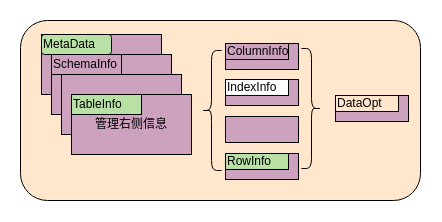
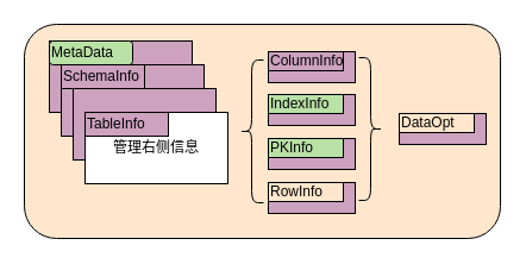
  <mxCell id="0" />
  <mxCell id="1" parent="0" />
  <mxCell id="2" value="" style="rounded=1;whiteSpace=wrap;html=1;shadow=0;fillColor=#FFE6CC;" parent="1" vertex="1"><mxGeometry x="20" y="20" width="400" height="180" as="geometry" /></mxCell>
  <mxCell id="3" value="" style="rounded=0;whiteSpace=wrap;html=1;fillColor=#CDA2BE;" parent="1" vertex="1"><mxGeometry x="41" y="34" width="120" height="60" as="geometry" /></mxCell>
  <mxCell id="4" value="MetaData" style="whiteSpace=wrap;html=1;align=left;fillColor=#B9E0A5;rounded=1;" parent="1" vertex="1"><mxGeometry x="41" y="34" width="70" height="20" as="geometry" /></mxCell>
  <mxCell id="5" value="" style="rounded=0;whiteSpace=wrap;html=1;fillColor=#CDA2BE;" parent="1" vertex="1"><mxGeometry x="51" y="54" width="120" height="60" as="geometry" /></mxCell>
  <mxCell id="6" value="SchemaInfo" style="rounded=0;whiteSpace=wrap;html=1;align=left;fillColor=#cda2be;" parent="1" vertex="1"><mxGeometry x="51" y="54" width="70" height="20" as="geometry" /></mxCell>
  <mxCell id="7" value="" style="rounded=0;whiteSpace=wrap;html=1;fillColor=#CDA2BE;" parent="1" vertex="1"><mxGeometry x="61" y="74" width="120" height="60" as="geometry" /></mxCell>
- <mxCell id="8" value="管理右侧信息" style="rounded=0;whiteSpace=wrap;html=1;fillColor=#CDA2BE;" parent="1" vertex="1"><mxGeometry x="71" y="94" width="120" height="60" as="geometry" /></mxCell>
- <mxCell id="9" value="TableInfo" style="rounded=0;whiteSpace=wrap;html=1;align=left;fillColor=#B9E0A5;" parent="1" vertex="1"><mxGeometry x="71" y="94" width="70" height="20" as="geometry" /></mxCell>
+ <mxCell id="8" value="管理右侧信息" style="rounded=0;whiteSpace=wrap;html=1;fillColor=#ffffff;" parent="1" vertex="1"><mxGeometry x="71" y="94" width="120" height="60" as="geometry" /></mxCell>
+ <mxCell id="9" value="TableInfo" style="rounded=0;whiteSpace=wrap;html=1;align=left;fillColor=#cda2be;" parent="1" vertex="1"><mxGeometry x="71" y="94" width="70" height="20" as="geometry" /></mxCell>
  <mxCell id="10" value="" style="rounded=0;whiteSpace=wrap;html=1;fillColor=#CDA2BE;" parent="1" vertex="1"><mxGeometry x="225" y="43" width="73" height="26" as="geometry" /></mxCell>
  <mxCell id="11" value="ColumnInfo" style="rounded=0;whiteSpace=wrap;html=1;align=left;fillColor=#cda2be;" parent="1" vertex="1"><mxGeometry x="225" y="43" width="63" height="16" as="geometry" /></mxCell>
  <mxCell id="12" value="" style="rounded=0;whiteSpace=wrap;html=1;fillColor=#CDA2BE;" parent="1" vertex="1"><mxGeometry x="225" y="79" width="73" height="26" as="geometry" /></mxCell>
- <mxCell id="13" value="IndexInfo" style="rounded=0;whiteSpace=wrap;html=1;align=left;fillColor=#ffffff;" parent="1" vertex="1"><mxGeometry x="225" y="79" width="63" height="16" as="geometry" /></mxCell>
+ <mxCell id="13" value="IndexInfo" style="rounded=0;whiteSpace=wrap;html=1;align=left;fillColor=#B9E0A5;" parent="1" vertex="1"><mxGeometry x="225" y="79" width="63" height="16" as="geometry" /></mxCell>
  <mxCell id="14" value="" style="rounded=0;whiteSpace=wrap;html=1;fillColor=#CDA2BE;" parent="1" vertex="1"><mxGeometry x="225" y="116" width="73" height="26" as="geometry" /></mxCell>
+ <mxCell id="15" value="PKInfo" style="rounded=0;whiteSpace=wrap;html=1;align=left;fillColor=#B9E0A5;" parent="1" vertex="1"><mxGeometry x="225" y="116" width="63" height="16" as="geometry" /></mxCell>
  <mxCell id="16" value="" style="rounded=0;whiteSpace=wrap;html=1;fillColor=#CDA2BE;" parent="1" vertex="1"><mxGeometry x="225" y="153" width="73" height="26" as="geometry" /></mxCell>
- <mxCell id="17" value="RowInfo" style="rounded=0;whiteSpace=wrap;html=1;align=left;fillColor=#B9E0A5;" parent="1" vertex="1"><mxGeometry x="225" y="153" width="63" height="16" as="geometry" /></mxCell>
+ <mxCell id="17" value="RowInfo" style="rounded=0;whiteSpace=wrap;html=1;align=left;fillColor=#ffe6cc;" parent="1" vertex="1"><mxGeometry x="225" y="153" width="63" height="16" as="geometry" /></mxCell>
  <mxCell id="18" value="" style="rounded=0;whiteSpace=wrap;html=1;fillColor=#CDA2BE;" parent="1" vertex="1"><mxGeometry x="335" y="95" width="73" height="26" as="geometry" /></mxCell>
  <mxCell id="19" value="DataOpt" style="rounded=0;whiteSpace=wrap;html=1;align=left;fillColor=#ffe6cc;" parent="1" vertex="1"><mxGeometry x="335" y="95" width="63" height="16" as="geometry" /></mxCell>
  <mxCell id="20" value="" style="shape=curlyBracket;whiteSpace=wrap;html=1;rounded=1;fillColor=#CDA2BE;" parent="1" vertex="1"><mxGeometry x="201" y="50" width="20" height="120" as="geometry" /></mxCell>
  <mxCell id="21" value="" style="shape=curlyBracket;whiteSpace=wrap;html=1;rounded=1;flipH=1;fillColor=#CDA2BE;" parent="1" vertex="1"><mxGeometry x="301" y="48" width="20" height="120" as="geometry" /></mxCell>
